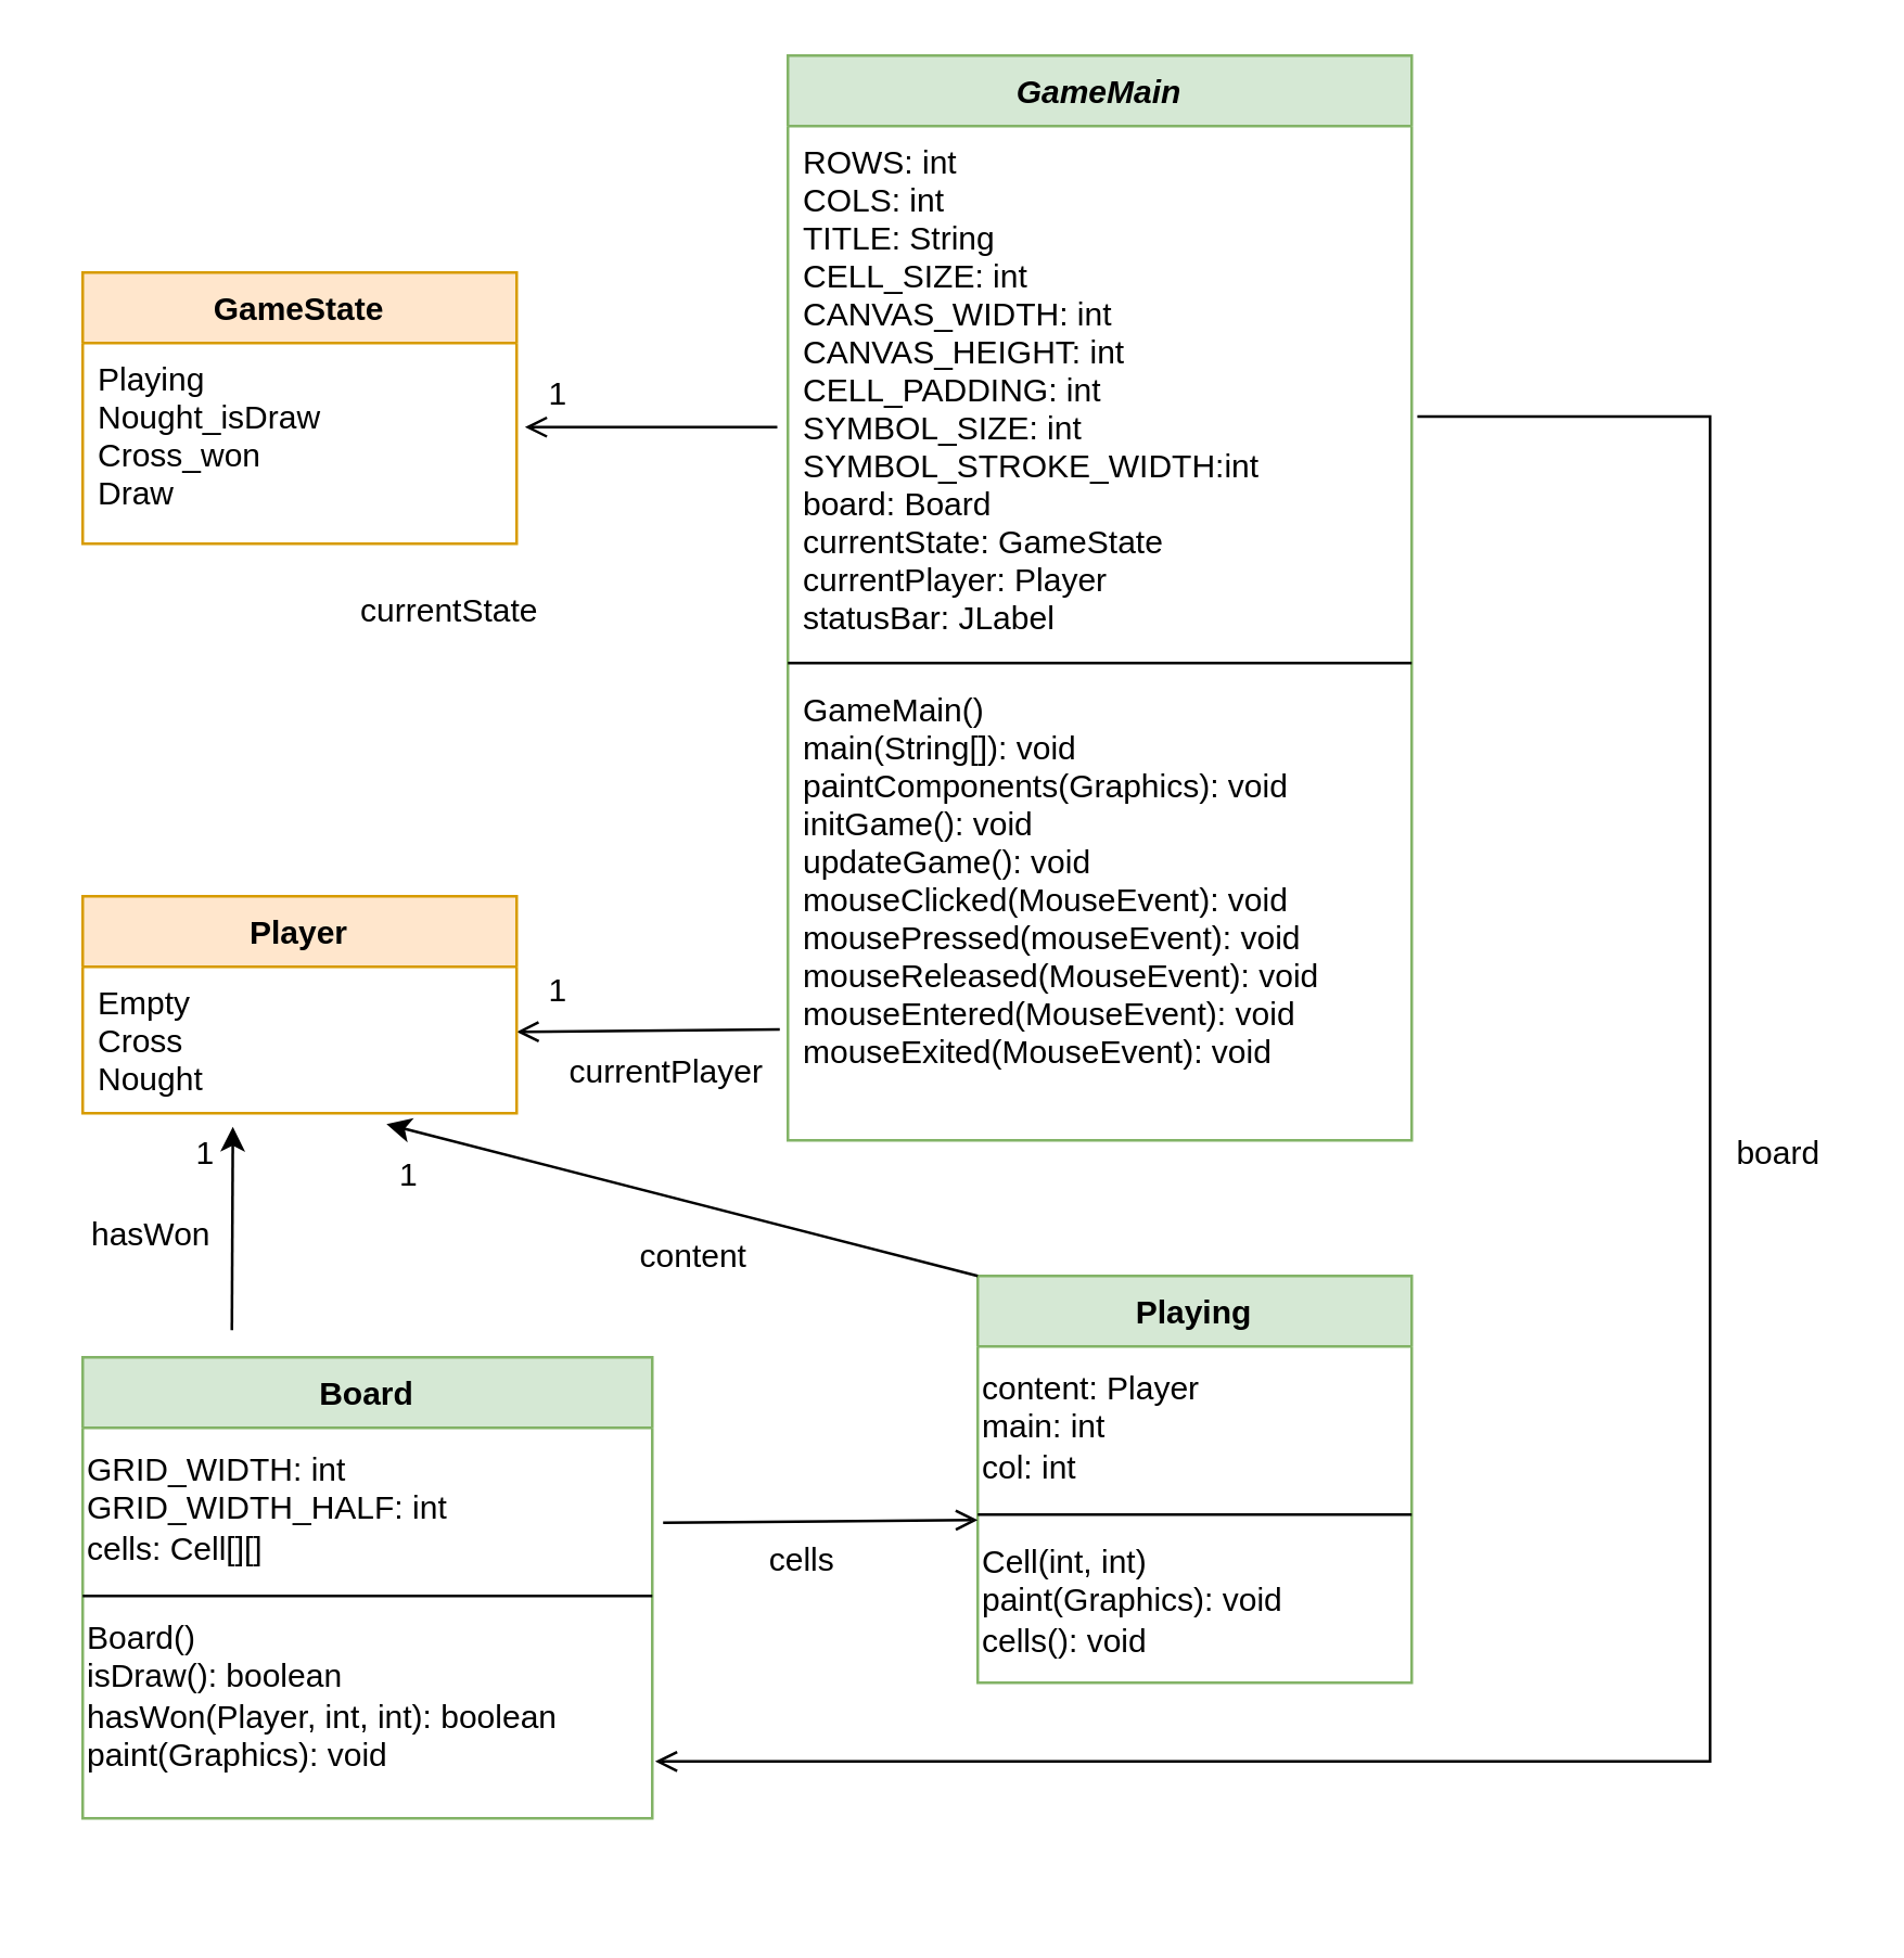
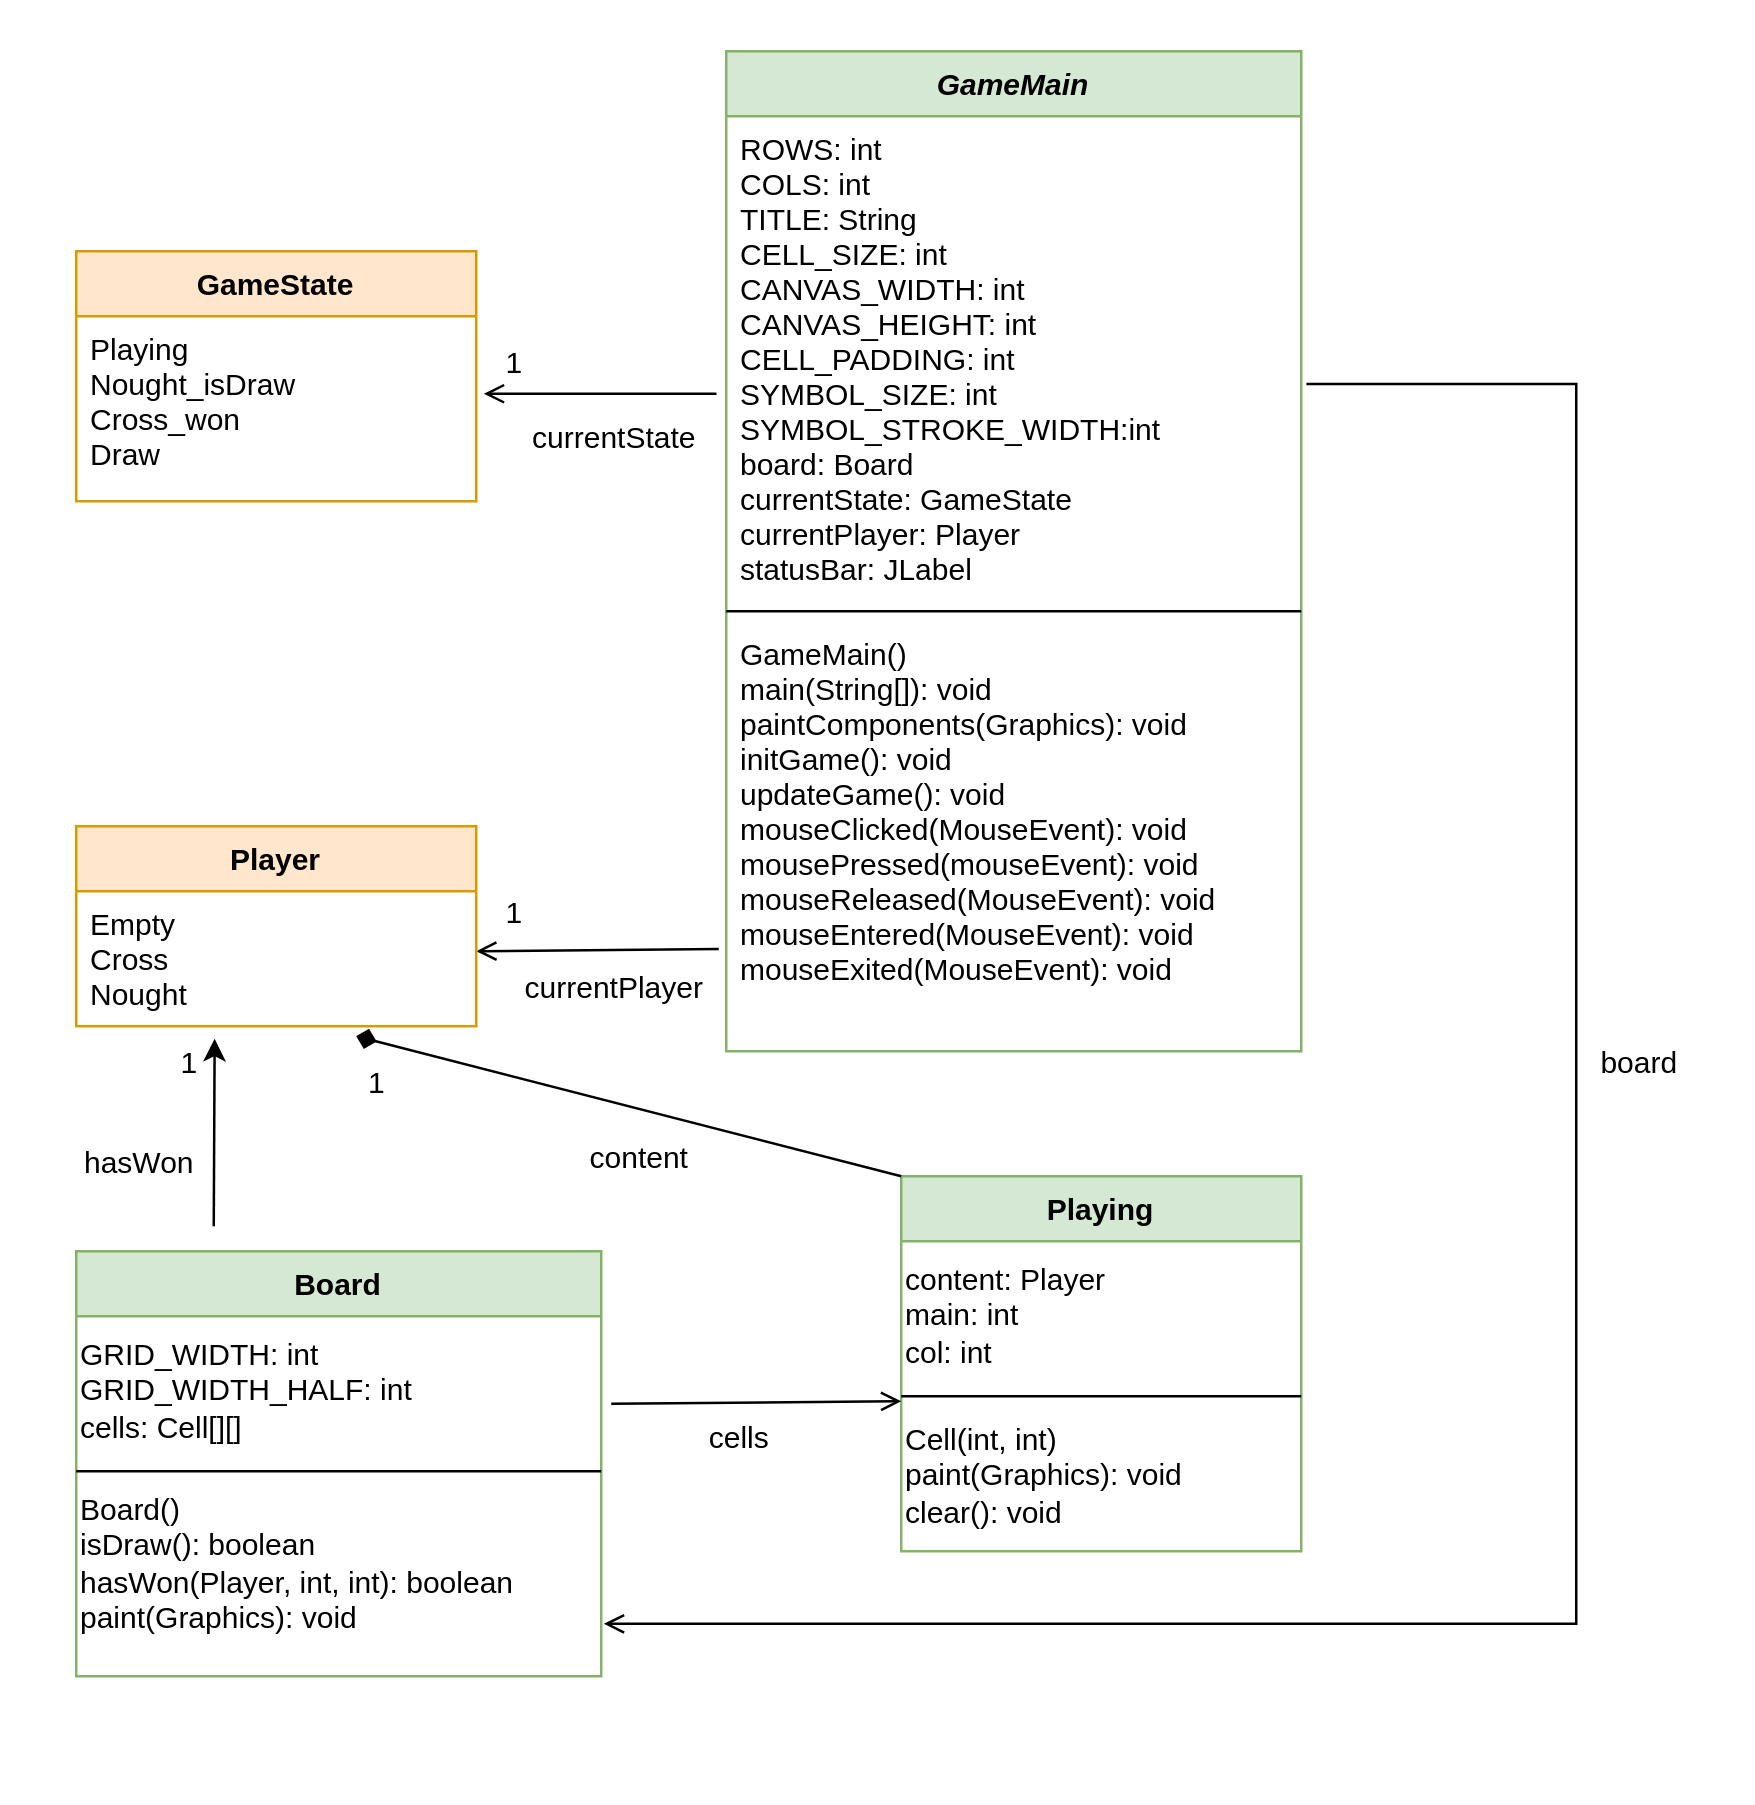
  <mxCell id="0" />
  <mxCell id="1" parent="0" />
  <mxCell id="2" value="GameMain" style="swimlane;fontStyle=3;align=center;verticalAlign=top;childLayout=stackLayout;horizontal=1;startSize=26;horizontalStack=0;resizeParent=1;resizeLast=0;collapsible=1;marginBottom=0;rounded=0;shadow=0;strokeWidth=1;fillColor=#d5e8d4;strokeColor=#82b366;" parent="1" vertex="1"><mxGeometry x="290" y="20" width="230" height="400" as="geometry"><mxRectangle x="230" y="140" width="160" height="26" as="alternateBounds" /></mxGeometry></mxCell>
  <mxCell id="3" value="ROWS: int&#10;COLS: int&#10;TITLE: String&#10;CELL_SIZE: int&#10;CANVAS_WIDTH: int&#10;CANVAS_HEIGHT: int&#10;CELL_PADDING: int&#10;SYMBOL_SIZE: int&#10;SYMBOL_STROKE_WIDTH:int&#10;board: Board&#10;currentState: GameState&#10;currentPlayer: Player&#10;statusBar: JLabel" style="text;align=left;verticalAlign=top;spacingLeft=4;spacingRight=4;overflow=hidden;rotatable=0;points=[[0,0.5],[1,0.5]];portConstraint=eastwest;" parent="2" vertex="1"><mxGeometry y="26" width="230" height="194" as="geometry" /></mxCell>
  <mxCell id="4" value="" style="line;html=1;strokeWidth=1;align=left;verticalAlign=middle;spacingTop=-1;spacingLeft=3;spacingRight=3;rotatable=0;labelPosition=right;points=[];portConstraint=eastwest;" parent="2" vertex="1"><mxGeometry y="220" width="230" height="8" as="geometry" /></mxCell>
  <mxCell id="5" value="GameMain()&#10;main(String[]): void&#10;paintComponents(Graphics): void&#10;initGame(): void&#10;updateGame(): void&#10;mouseClicked(MouseEvent): void&#10;mousePressed(mouseEvent): void&#10;mouseReleased(MouseEvent): void&#10;mouseEntered(MouseEvent): void&#10;mouseExited(MouseEvent): void" style="text;align=left;verticalAlign=top;spacingLeft=4;spacingRight=4;overflow=hidden;rotatable=0;points=[[0,0.5],[1,0.5]];portConstraint=eastwest;" parent="2" vertex="1"><mxGeometry y="228" width="230" height="172" as="geometry" /></mxCell>
  <mxCell id="6" value="GameState" style="swimlane;fontStyle=1;align=center;verticalAlign=top;childLayout=stackLayout;horizontal=1;startSize=26;horizontalStack=0;resizeParent=1;resizeLast=0;collapsible=1;marginBottom=0;rounded=0;shadow=0;strokeWidth=1;fillColor=#ffe6cc;strokeColor=#d79b00;" parent="1" vertex="1"><mxGeometry x="30" y="100" width="160" height="100" as="geometry"><mxRectangle x="130" y="380" width="160" height="26" as="alternateBounds" /></mxGeometry></mxCell>
  <mxCell id="7" value="Playing&#10;Nought_isDraw&#10;Cross_won&#10;Draw" style="text;align=left;verticalAlign=top;spacingLeft=4;spacingRight=4;overflow=hidden;rotatable=0;points=[[0,0.5],[1,0.5]];portConstraint=eastwest;rounded=0;shadow=0;html=0;" parent="6" vertex="1"><mxGeometry y="26" width="160" height="74" as="geometry" /></mxCell>
  <mxCell id="8" value="" style="endArrow=open;endFill=0;shadow=0;strokeWidth=1;rounded=0;edgeStyle=elbowEdgeStyle;elbow=vertical;exitX=-0.013;exitY=0.762;exitDx=0;exitDy=0;exitPerimeter=0;" parent="1" edge="1" source="5"><mxGeometry width="160" relative="1" as="geometry"><mxPoint x="250" y="380" as="sourcePoint" /><mxPoint x="190" y="380" as="targetPoint" /></mxGeometry></mxCell>
  <mxCell id="9" value="Board" style="swimlane;fontStyle=1;align=center;verticalAlign=top;childLayout=stackLayout;horizontal=1;startSize=26;horizontalStack=0;resizeParent=1;resizeLast=0;collapsible=1;marginBottom=0;rounded=0;shadow=0;strokeWidth=1;fillColor=#d5e8d4;strokeColor=#82b366;" parent="1" vertex="1"><mxGeometry x="30" y="500" width="210" height="170" as="geometry"><mxRectangle x="550" y="140" width="160" height="26" as="alternateBounds" /></mxGeometry></mxCell>
  <mxCell id="10" value="GRID_WIDTH: int&lt;br&gt;GRID_WIDTH_HALF: int&lt;br&gt;cells: Cell[][]" style="text;html=1;align=left;verticalAlign=middle;resizable=0;points=[];autosize=1;strokeColor=none;fillColor=none;" parent="9" vertex="1"><mxGeometry y="26" width="210" height="60" as="geometry" /></mxCell>
  <mxCell id="11" value="" style="line;html=1;strokeWidth=1;align=left;verticalAlign=middle;spacingTop=-1;spacingLeft=3;spacingRight=3;rotatable=0;labelPosition=right;points=[];portConstraint=eastwest;" parent="9" vertex="1"><mxGeometry y="86" width="210" height="4" as="geometry" /></mxCell>
  <mxCell id="12" value="Board()&lt;br&gt;isDraw(): boolean&lt;br&gt;hasWon(Player, int, int): boolean&lt;br&gt;paint(Graphics): void" style="text;html=1;align=left;verticalAlign=middle;resizable=0;points=[];autosize=1;strokeColor=none;fillColor=none;" parent="9" vertex="1"><mxGeometry y="90" width="210" height="70" as="geometry" /></mxCell>
  <mxCell id="13" value="" style="endArrow=open;shadow=0;strokeWidth=1;rounded=0;endFill=1;edgeStyle=elbowEdgeStyle;elbow=vertical;entryX=1.005;entryY=0.843;entryDx=0;entryDy=0;entryPerimeter=0;exitX=1.009;exitY=0.552;exitDx=0;exitDy=0;exitPerimeter=0;" parent="1" source="3" target="12" edge="1"><mxGeometry x="0.5" y="41" relative="1" as="geometry"><mxPoint x="600" y="139" as="sourcePoint" /><mxPoint x="280" y="626.04" as="targetPoint" /><mxPoint x="-40" y="32" as="offset" /><Array as="points"><mxPoint x="630" y="690" /><mxPoint x="370" y="700" /></Array></mxGeometry></mxCell>
  <mxCell id="14" value="Playing" style="swimlane;fontStyle=1;align=center;verticalAlign=top;childLayout=stackLayout;horizontal=1;startSize=26;horizontalStack=0;resizeParent=1;resizeLast=0;collapsible=1;marginBottom=0;rounded=0;shadow=0;strokeWidth=1;fillColor=#d5e8d4;strokeColor=#82b366;" parent="1" vertex="1"><mxGeometry x="360" y="470" width="160" height="150" as="geometry"><mxRectangle x="550" y="140" width="160" height="26" as="alternateBounds" /></mxGeometry></mxCell>
  <mxCell id="15" value="content: Player&lt;br&gt;main: int&lt;br&gt;col: int" style="text;html=1;align=left;verticalAlign=middle;resizable=0;points=[];autosize=1;strokeColor=none;fillColor=none;" parent="14" vertex="1"><mxGeometry y="26" width="160" height="60" as="geometry" /></mxCell>
  <mxCell id="16" value="" style="line;html=1;strokeWidth=1;align=left;verticalAlign=middle;spacingTop=-1;spacingLeft=3;spacingRight=3;rotatable=0;labelPosition=right;points=[];portConstraint=eastwest;" parent="14" vertex="1"><mxGeometry y="86" width="160" height="4" as="geometry" /></mxCell>
- <mxCell id="17" value="Cell(int, int)&lt;br&gt;paint(Graphics): void&lt;br&gt;cells(): void" style="text;html=1;align=left;verticalAlign=middle;resizable=0;points=[];autosize=1;strokeColor=none;fillColor=none;" parent="14" vertex="1"><mxGeometry y="90" width="160" height="60" as="geometry" /></mxCell>
+ <mxCell id="17" value="Cell(int, int)&lt;br&gt;paint(Graphics): void&lt;br&gt;clear(): void" style="text;html=1;align=left;verticalAlign=middle;resizable=0;points=[];autosize=1;strokeColor=none;fillColor=none;" parent="14" vertex="1"><mxGeometry y="90" width="160" height="60" as="geometry" /></mxCell>
  <mxCell id="18" value="Player" style="swimlane;fontStyle=1;align=center;verticalAlign=top;childLayout=stackLayout;horizontal=1;startSize=26;horizontalStack=0;resizeParent=1;resizeLast=0;collapsible=1;marginBottom=0;rounded=0;shadow=0;strokeWidth=1;fillColor=#ffe6cc;strokeColor=#d79b00;" parent="1" vertex="1"><mxGeometry x="30" y="330" width="160" height="80" as="geometry"><mxRectangle x="130" y="380" width="160" height="26" as="alternateBounds" /></mxGeometry></mxCell>
  <mxCell id="19" value="Empty&#10;Cross&#10;Nought" style="text;align=left;verticalAlign=top;spacingLeft=4;spacingRight=4;overflow=hidden;rotatable=0;points=[[0,0.5],[1,0.5]];portConstraint=eastwest;rounded=0;shadow=0;html=0;" parent="18" vertex="1"><mxGeometry y="26" width="160" height="54" as="geometry" /></mxCell>
  <mxCell id="20" value="" style="endArrow=open;endFill=0;shadow=0;strokeWidth=1;rounded=0;edgeStyle=elbowEdgeStyle;elbow=horizontal;entryX=1.019;entryY=0.419;entryDx=0;entryDy=0;entryPerimeter=0;exitX=-0.017;exitY=0.572;exitDx=0;exitDy=0;exitPerimeter=0;" parent="1" source="3" target="7" edge="1"><mxGeometry width="160" relative="1" as="geometry"><mxPoint x="200" y="103" as="sourcePoint" /><mxPoint x="200" y="103" as="targetPoint" /><Array as="points"><mxPoint x="250" y="170" /></Array></mxGeometry></mxCell>
- <mxCell id="21" value="currentState" style="text;html=1;align=center;verticalAlign=middle;resizable=0;points=[];autosize=1;strokeColor=none;fillColor=none;" vertex="1" parent="1"><mxGeometry x="120" y="210" width="90" height="30" as="geometry" /></mxCell>
+ <mxCell id="21" value="currentState" style="text;html=1;align=center;verticalAlign=middle;resizable=0;points=[];autosize=1;strokeColor=none;fillColor=none;" vertex="1" parent="1"><mxGeometry x="200" y="160" width="90" height="30" as="geometry" /></mxCell>
  <mxCell id="22" value="1" style="text;html=1;align=center;verticalAlign=middle;resizable=0;points=[];autosize=1;strokeColor=none;fillColor=none;" vertex="1" parent="1"><mxGeometry x="190" y="130" width="30" height="30" as="geometry" /></mxCell>
  <mxCell id="23" value="currentPlayer" style="text;html=1;align=center;verticalAlign=middle;resizable=0;points=[];autosize=1;strokeColor=none;fillColor=none;" vertex="1" parent="1"><mxGeometry x="200" y="380" width="90" height="30" as="geometry" /></mxCell>
  <mxCell id="24" value="1" style="text;html=1;align=center;verticalAlign=middle;resizable=0;points=[];autosize=1;strokeColor=none;fillColor=none;" vertex="1" parent="1"><mxGeometry x="190" y="350" width="30" height="30" as="geometry" /></mxCell>
  <mxCell id="25" value="board" style="text;html=1;align=center;verticalAlign=middle;resizable=0;points=[];autosize=1;strokeColor=none;fillColor=none;" vertex="1" parent="1"><mxGeometry x="630" y="410" width="50" height="30" as="geometry" /></mxCell>
  <mxCell id="26" value="" style="edgeStyle=none;orthogonalLoop=1;jettySize=auto;html=1;rounded=0;entryX=0.346;entryY=1.093;entryDx=0;entryDy=0;entryPerimeter=0;" edge="1" parent="1" target="19"><mxGeometry width="100" relative="1" as="geometry"><mxPoint x="85" y="490" as="sourcePoint" /><mxPoint x="90" y="480" as="targetPoint" /><Array as="points" /></mxGeometry></mxCell>
- <mxCell id="27" value="hasWon" style="text;html=1;align=center;verticalAlign=middle;resizable=0;points=[];autosize=1;strokeColor=none;fillColor=none;" vertex="1" parent="1"><mxGeometry x="20" y="440" width="70" height="30" as="geometry" /></mxCell>
+ <mxCell id="27" value="hasWon" style="text;html=1;align=center;verticalAlign=middle;resizable=0;points=[];autosize=1;strokeColor=none;fillColor=none;" vertex="1" parent="1"><mxGeometry x="20" y="450" width="70" height="30" as="geometry" /></mxCell>
  <mxCell id="28" value="1" style="text;html=1;align=center;verticalAlign=middle;resizable=0;points=[];autosize=1;strokeColor=none;fillColor=none;" vertex="1" parent="1"><mxGeometry x="60" y="410" width="30" height="30" as="geometry" /></mxCell>
- <mxCell id="29" value="" style="edgeStyle=none;orthogonalLoop=1;jettySize=auto;html=1;rounded=0;exitX=0;exitY=0;exitDx=0;exitDy=0;entryX=0.7;entryY=1.074;entryDx=0;entryDy=0;entryPerimeter=0;" edge="1" parent="1" source="14" target="19"><mxGeometry width="100" relative="1" as="geometry"><mxPoint x="280" y="490" as="sourcePoint" /><mxPoint x="380" y="490" as="targetPoint" /><Array as="points" /></mxGeometry></mxCell>
+ <mxCell id="29" value="" style="edgeStyle=none;orthogonalLoop=1;jettySize=auto;html=1;rounded=0;exitX=0;exitY=0;exitDx=0;exitDy=0;entryX=0.7;entryY=1.074;entryDx=0;entryDy=0;entryPerimeter=0;endArrow=diamond;" edge="1" parent="1" source="14" target="19"><mxGeometry width="100" relative="1" as="geometry"><mxPoint x="280" y="490" as="sourcePoint" /><mxPoint x="380" y="490" as="targetPoint" /><Array as="points" /></mxGeometry></mxCell>
  <mxCell id="30" value="1" style="text;html=1;align=center;verticalAlign=middle;resizable=0;points=[];autosize=1;strokeColor=none;fillColor=none;" vertex="1" parent="1"><mxGeometry x="135" y="418" width="30" height="30" as="geometry" /></mxCell>
  <mxCell id="31" value="content" style="text;html=1;align=center;verticalAlign=middle;resizable=0;points=[];autosize=1;strokeColor=none;fillColor=none;" vertex="1" parent="1"><mxGeometry x="225" y="448" width="60" height="30" as="geometry" /></mxCell>
  <mxCell id="32" value="" style="edgeStyle=none;orthogonalLoop=1;jettySize=auto;html=1;rounded=0;exitX=1.019;exitY=0.583;exitDx=0;exitDy=0;exitPerimeter=0;entryX=0;entryY=0;entryDx=0;entryDy=0;entryPerimeter=0;endArrow=open;endFill=0;" edge="1" parent="1" source="10" target="17"><mxGeometry width="100" relative="1" as="geometry"><mxPoint x="270" y="610" as="sourcePoint" /><mxPoint x="350" y="610" as="targetPoint" /><Array as="points" /></mxGeometry></mxCell>
  <mxCell id="33" value="cells" style="text;html=1;align=center;verticalAlign=middle;resizable=0;points=[];autosize=1;strokeColor=none;fillColor=none;" vertex="1" parent="1"><mxGeometry x="270" y="560" width="50" height="30" as="geometry" /></mxCell>
